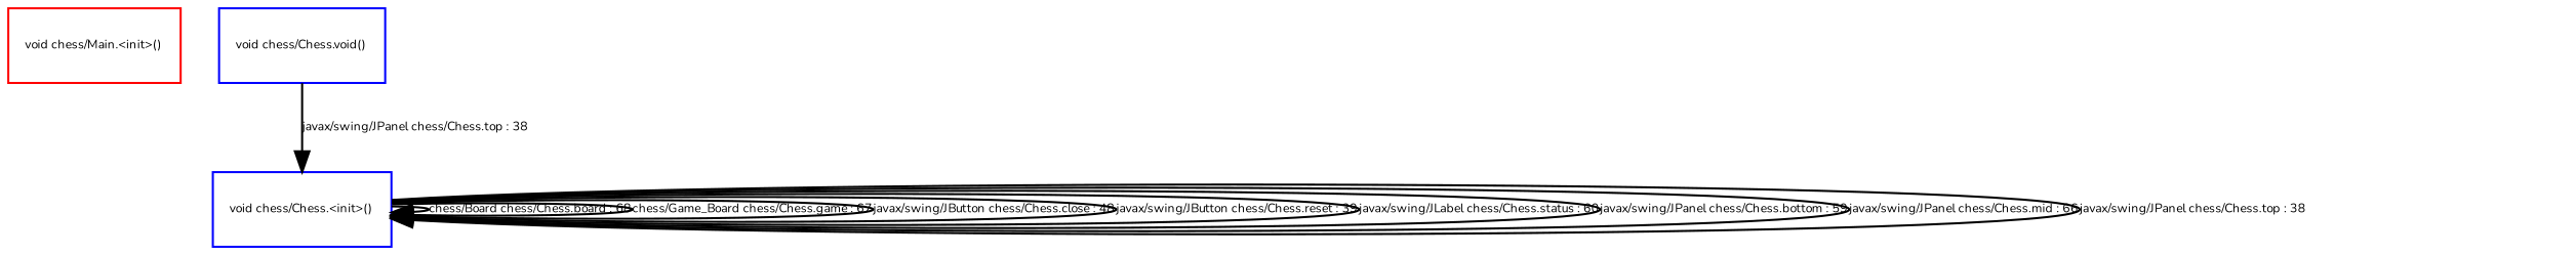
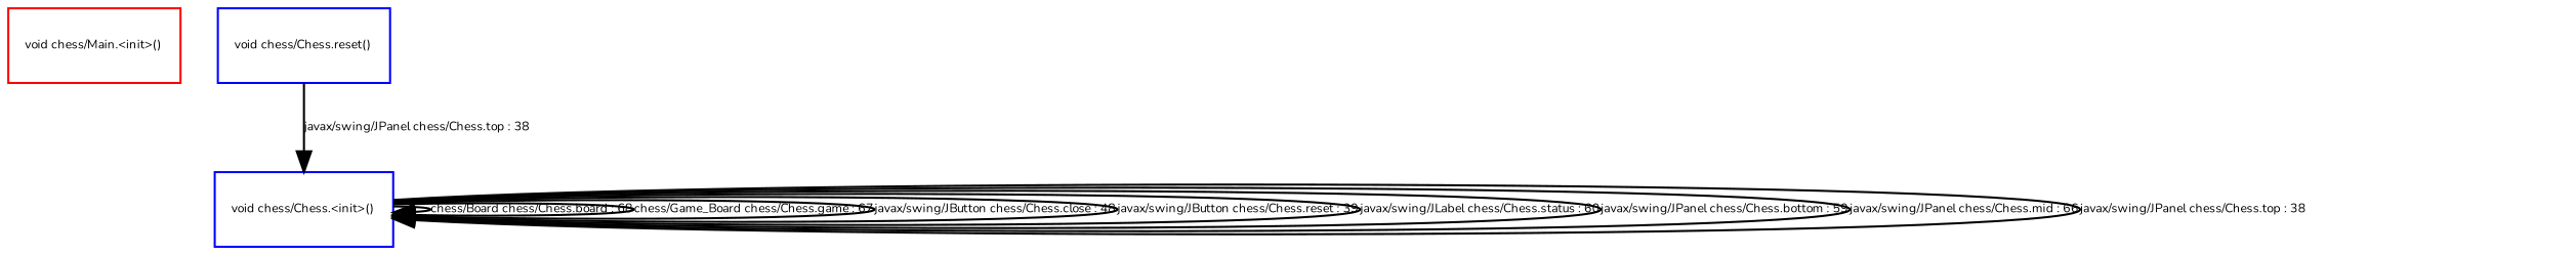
  digraph {
    concentrate=true
    fontname=Nunito
    fontsize=6
    node [color=blue fontcolor=black fontname=Nunito fontsize=6 shape=box]
    edge [color=black fontcolor=black fontname=Nunito fontsize=6]
    "void chess/Main.<init>()" [color=red]
    "void chess/Chess.<init>()"
-   "void chess/Chess.reset()" [label="void chess/Chess.void()"]
+   "void chess/Chess.reset()"
    "void chess/Chess.<init>()" -> "void chess/Chess.<init>()" [label="chess/Board chess/Chess.board : 68"]
    "void chess/Chess.<init>()" -> "void chess/Chess.<init>()" [label="chess/Game_Board chess/Chess.game : 67"]
    "void chess/Chess.<init>()" -> "void chess/Chess.<init>()" [label="javax/swing/JButton chess/Chess.close : 48"]
    "void chess/Chess.<init>()" -> "void chess/Chess.<init>()" [label="javax/swing/JButton chess/Chess.reset : 39"]
    "void chess/Chess.<init>()" -> "void chess/Chess.<init>()" [label="javax/swing/JLabel chess/Chess.status : 60"]
    "void chess/Chess.<init>()" -> "void chess/Chess.<init>()" [label="javax/swing/JPanel chess/Chess.bottom : 59"]
    "void chess/Chess.<init>()" -> "void chess/Chess.<init>()" [label="javax/swing/JPanel chess/Chess.mid : 66"]
    "void chess/Chess.<init>()" -> "void chess/Chess.<init>()" [label="javax/swing/JPanel chess/Chess.top : 38"]
    "void chess/Chess.reset()" -> "void chess/Chess.<init>()" [label="javax/swing/JPanel chess/Chess.top : 38"]
  }
